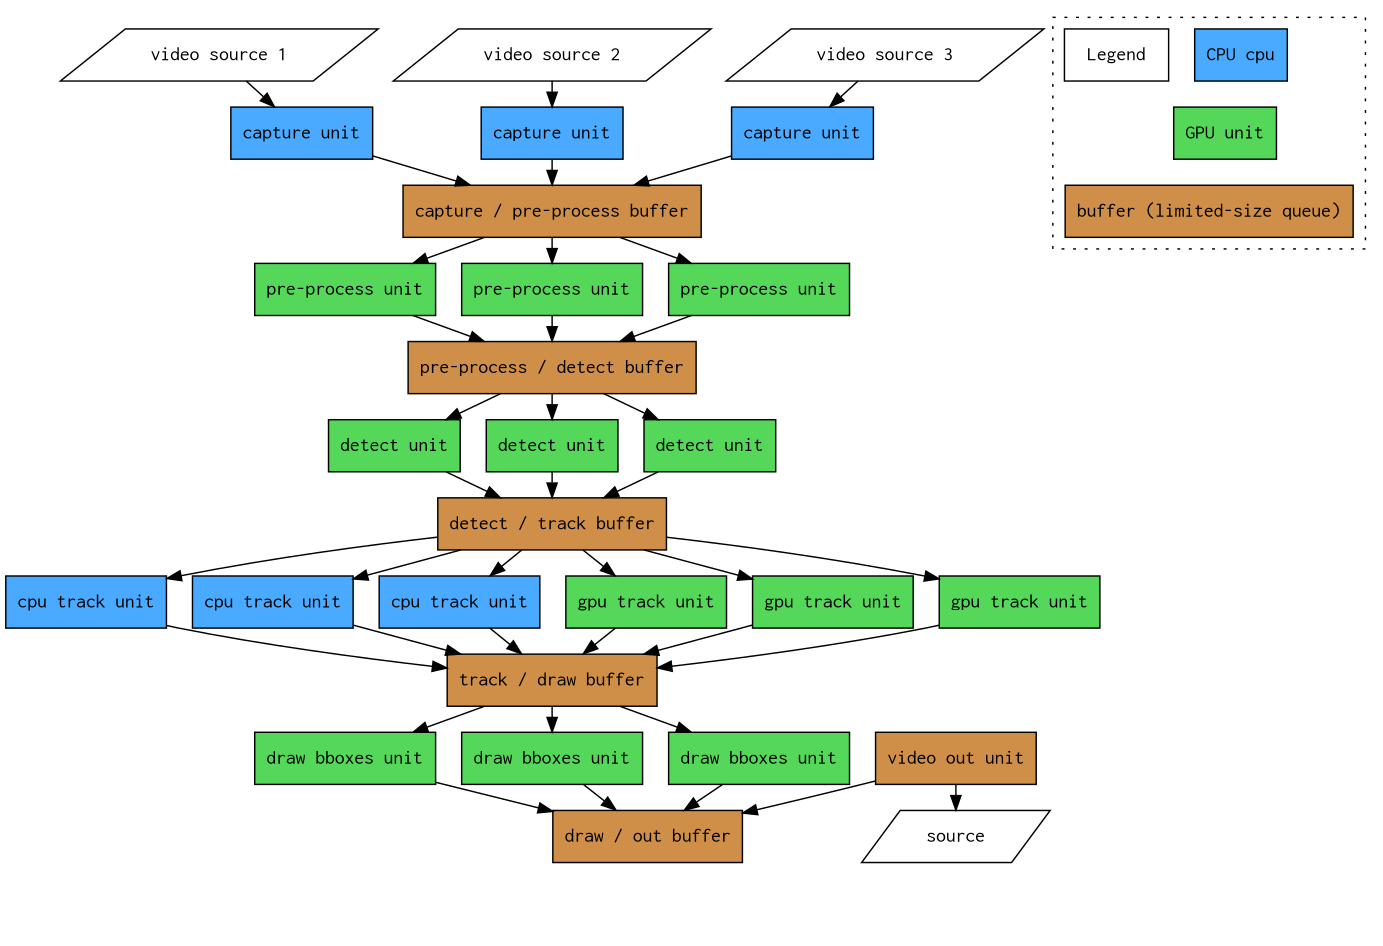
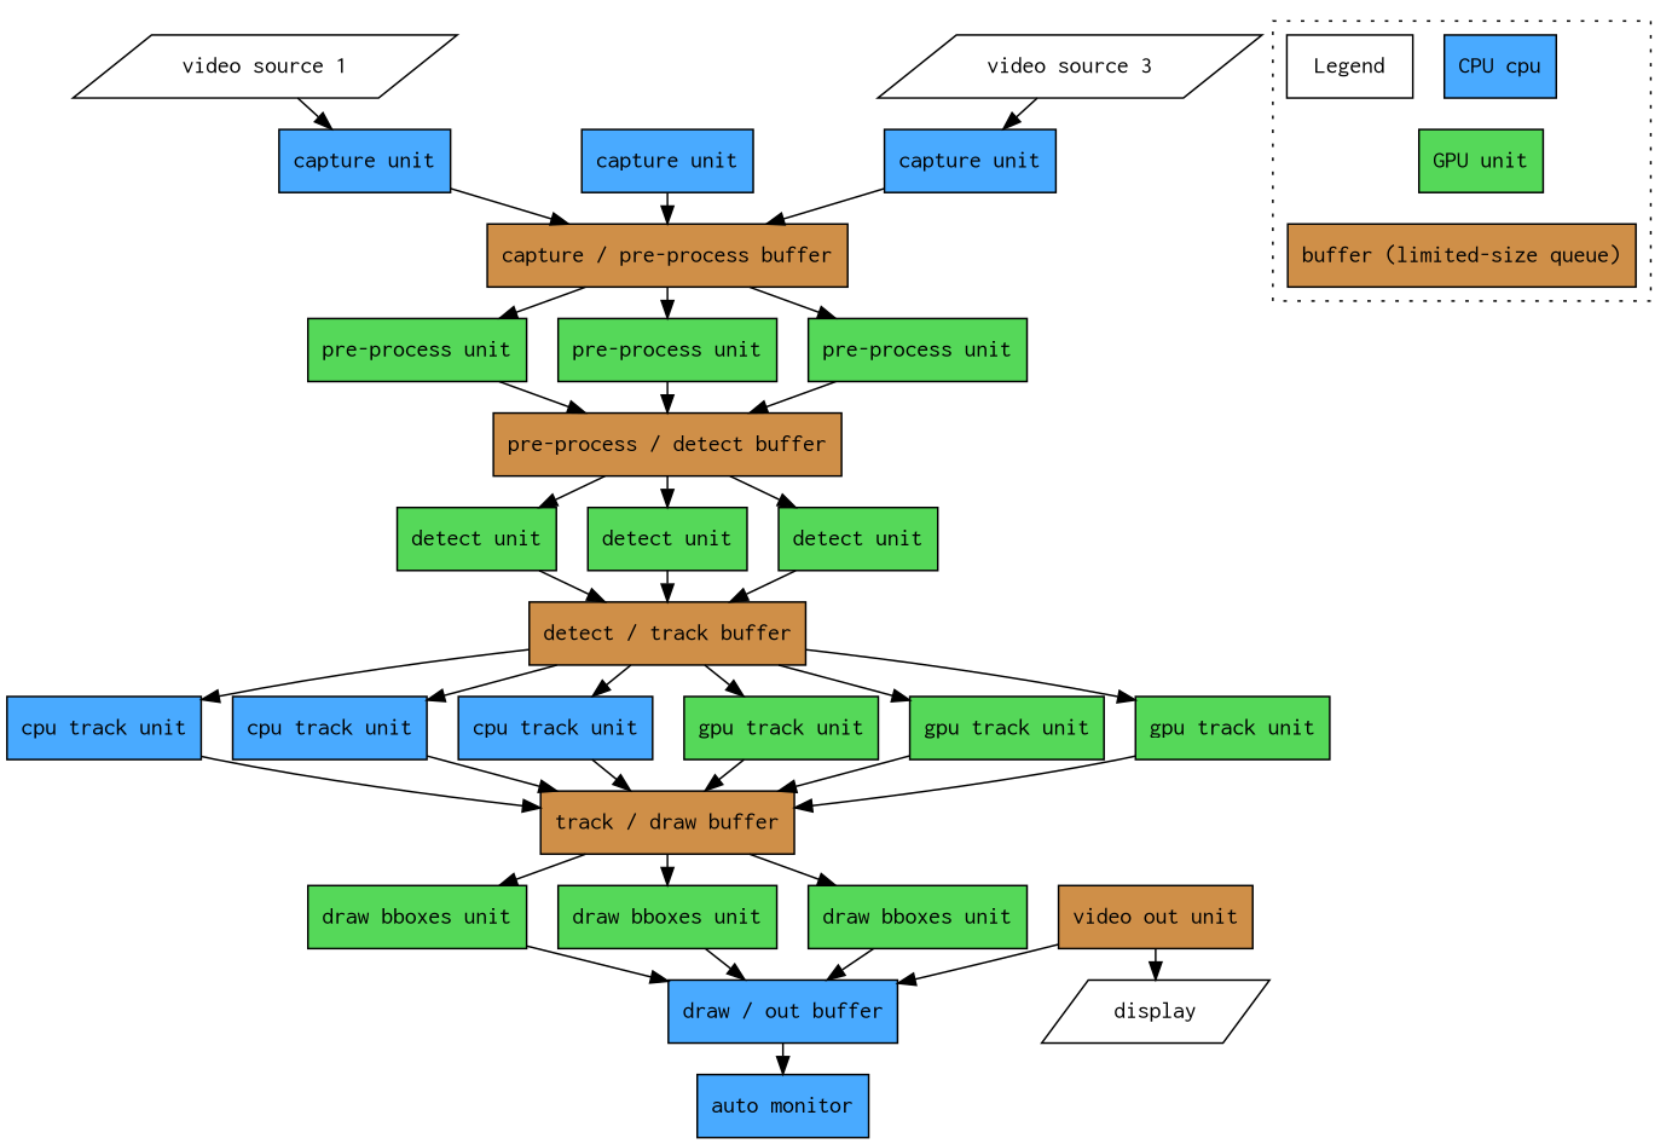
  digraph {
    fontname=inconsolata
    node [fontname=inconsolata shape=box fillcolor="#55d859" style=filled]
    edge [fontname=inconsolata]
    n1 [label="video source 1" shape=parallelogram fillcolor="" style=""]
-   n2 [label="video source 2" shape=parallelogram fillcolor="" style=""]
    n3 [label="video source 3" shape=parallelogram fillcolor="" style=""]
-   n4 [label=source shape=parallelogram fillcolor="" style=""]
+   n4 [label=display shape=parallelogram fillcolor="" style=""]
    n5 [fillcolor="#49aaff" label="CPU cpu"]
    n6 [fillcolor="#49aaff" label="capture unit"]
    n7 [fillcolor="#49aaff" label="capture unit"]
    n8 [fillcolor="#49aaff" label="capture unit"]
    n9 [fillcolor="#49aaff" label="cpu track unit"]
    n10 [fillcolor="#49aaff" label="cpu track unit"]
    n11 [fillcolor="#49aaff" label="cpu track unit"]
    n12 [fillcolor="#cf8f48" label="video out unit"]
+   n13 [fillcolor="#49aaff" label="auto monitor"]
    n14 [label="GPU unit"]
    n15 [label="pre-process unit"]
    n16 [label="pre-process unit"]
    n17 [label="pre-process unit"]
    n18 [label="detect unit"]
    n19 [label="detect unit"]
    n20 [label="detect unit"]
    n21 [label="gpu track unit"]
    n22 [label="gpu track unit"]
    n23 [label="gpu track unit"]
    n24 [label="draw bboxes unit"]
    n25 [label="draw bboxes unit"]
    n26 [label="draw bboxes unit"]
    n27 [fillcolor="#cf8f48" label="buffer (limited-size queue)"]
    n28 [fillcolor="#cf8f48" label="capture / pre-process buffer"]
    n29 [fillcolor="#cf8f48" label="pre-process / detect buffer"]
    n30 [fillcolor="#cf8f48" label="detect / track buffer"]
    n31 [fillcolor="#cf8f48" label="track / draw buffer"]
-   n32 [fillcolor="#cf8f48" label="draw / out buffer"]
+   n32 [fillcolor="#49aaff" label="draw / out buffer"]
    Legend [height=0.5 margin="0,0" width=1 fillcolor="" style=""]
    subgraph sub_1 {
      n1
-     n2
      n3
      n4
    }
    subgraph sub_2 {
      n5
      n6
      n7
      n8
      n9
      n10
      n11
      n12
+     n13
    }
    subgraph sub_3 {
      n14
      n15
      n16
      n17
      n18
      n19
      n20
      n21
      n22
      n23
      n24
      n25
      n26
    }
    subgraph sub_4 {
      n27
      n28
      n29
      n30
      n31
      n32
    }
    subgraph cluster_5 {
      mindist=0
      nodesep=0
      ranksep=0
      style=dotted
      n5
      n14
      n27
      Legend
    }
    n1 -> n6
-   n2 -> n7
    n3 -> n8
    n5 -> n14 [style=invis]
    n6 -> n28
    n7 -> n28
    n8 -> n28
    n9 -> n31
    n10 -> n31
    n11 -> n31
    n12 -> n4
    n12 -> n32
    n14 -> n27 [style=invis]
    n15 -> n29
    n16 -> n29
    n17 -> n29
    n18 -> n30
    n19 -> n30
    n20 -> n30
    n21 -> n31
    n22 -> n31
    n23 -> n31
    n24 -> n32
    n25 -> n32
    n26 -> n32
    n28 -> n15
    n28 -> n16
    n28 -> n17
    n29 -> n18
    n29 -> n19
    n29 -> n20
    n30 -> n9
    n30 -> n10
    n30 -> n11
    n30 -> n21
    n30 -> n22
    n30 -> n23
    n31 -> n24
    n31 -> n25
    n31 -> n26
+   n32 -> n13
  }
